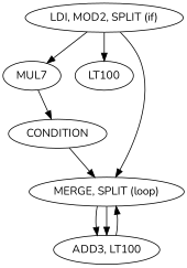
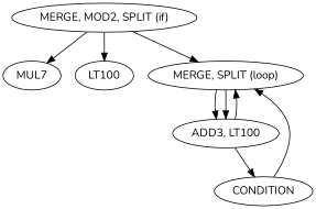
  digraph {
    fontname=Nunito
    node [fontname=Nunito shape=ellipse]
    edge [fontname=Nunito]
-   n1 [label="LDI, MOD2, SPLIT (if)"]
+   n1 [label="MERGE, MOD2, SPLIT (if)"]
    n2 [label=MUL7]
    n3 [label=LT100]
    n4 [label="MERGE, SPLIT (loop)"]
    n5 [label="ADD3, LT100"]
    n6 [label=CONDITION]
    n1 -> n2
    n1 -> n3
    n1 -> n4
    n4 -> n5
    n4 -> n5
    n5 -> n4
-   n2 -> n6
+   n5 -> n6
    n6 -> n4
  }
